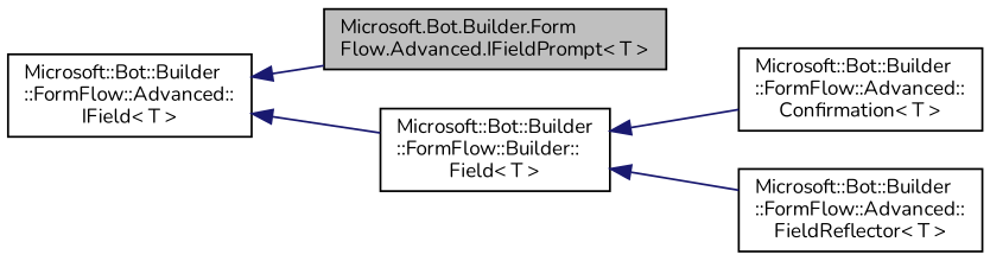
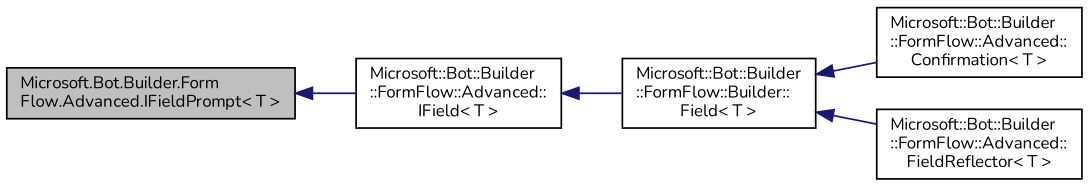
  digraph {
    fontname=Nunito
    rankdir=LR
    node [color=black fillcolor=white fontname=Nunito fontsize=10 shape=record style=filled]
    edge [color=midnightblue dir=back fontname=Nunito fontsize=10 labelfontname=Helvetica labelfontsize=10 style=solid]
    n1 [fillcolor=grey75 fontcolor=black height=0.2 label="Microsoft.Bot.Builder.Form\lFlow.Advanced.IFieldPrompt\< T \>" width=0.4]
    n2 [height=0.2 label="Microsoft::Bot::Builder\l::FormFlow::Advanced::\lIField\< T \>" width=0.4]
    n3 [height=0.2 label="Microsoft::Bot::Builder\l::FormFlow::Builder::\lField\< T \>" width=0.4]
    n4 [height=0.2 label="Microsoft::Bot::Builder\l::FormFlow::Advanced::\lConfirmation\< T \>" width=0.4]
    n5 [height=0.2 label="Microsoft::Bot::Builder\l::FormFlow::Advanced::\lFieldReflector\< T \>" width=0.4]
-   n2 -> n1
+   n1 -> n2
    n2 -> n3
    n3 -> n4
    n3 -> n5
  }
